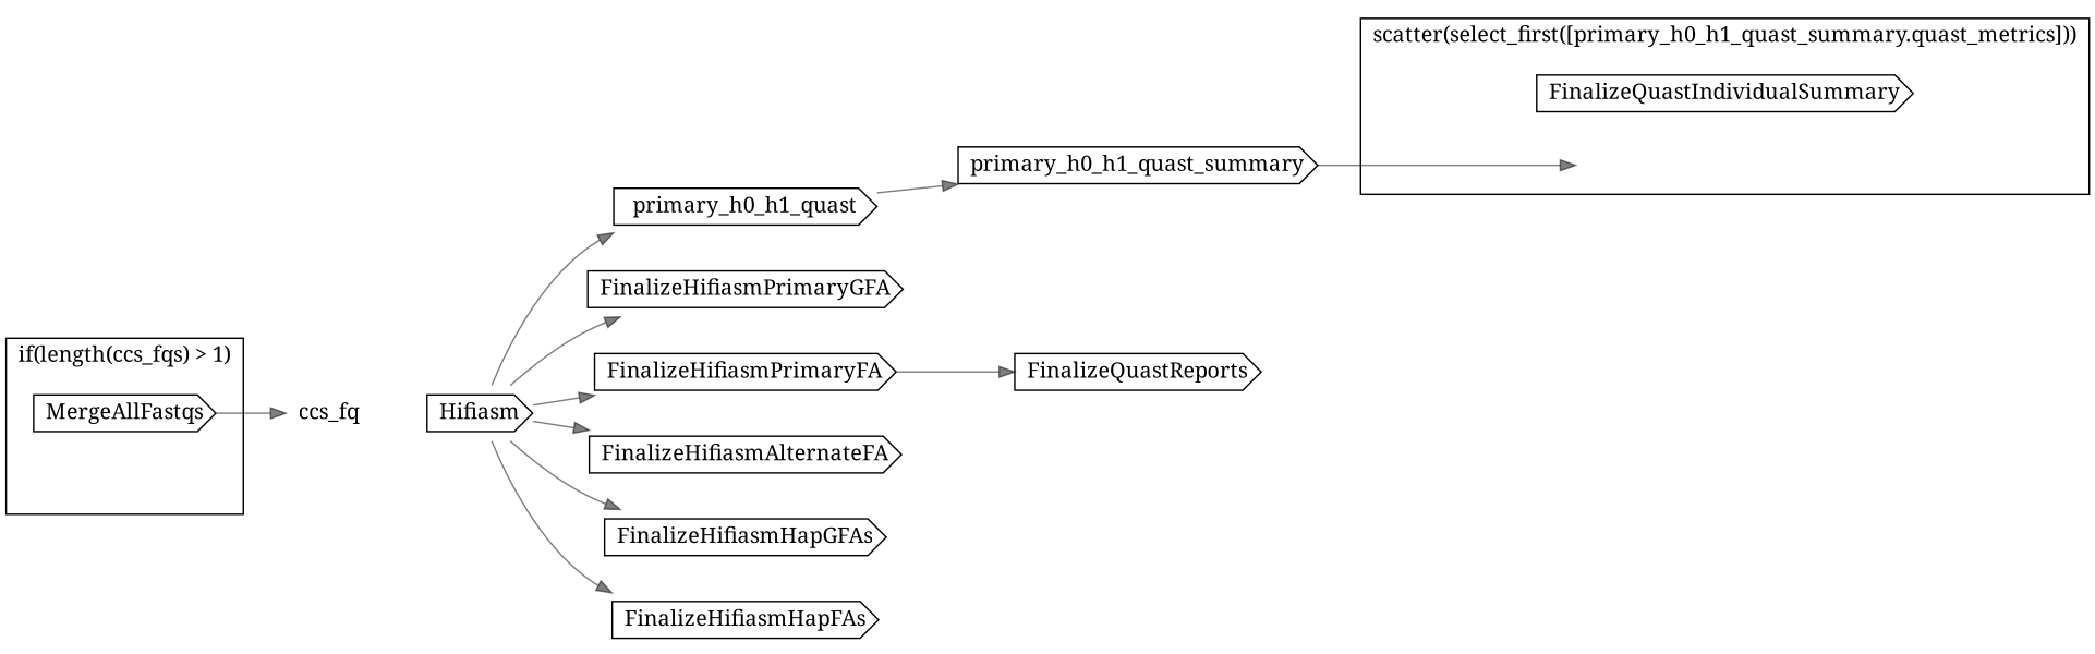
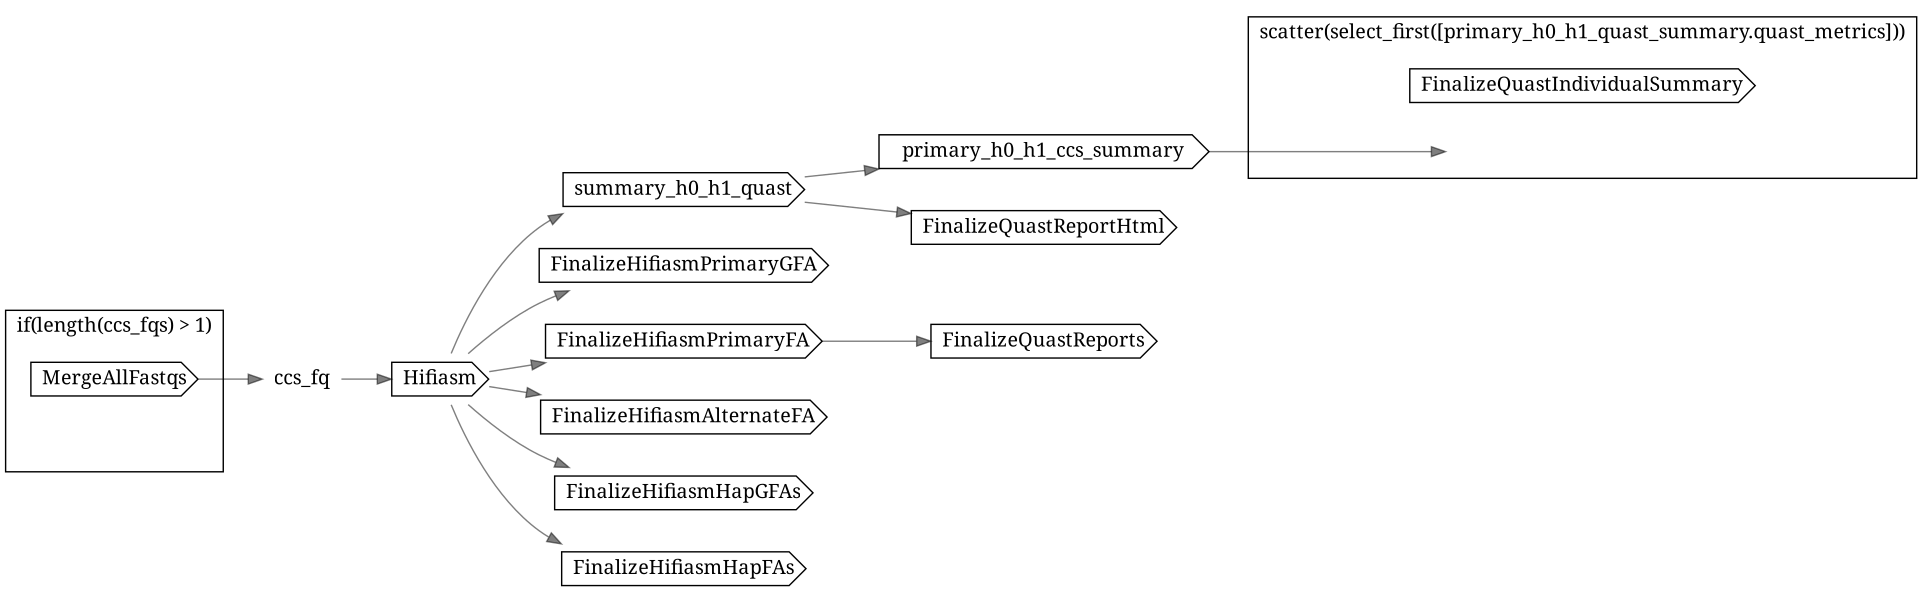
  digraph {
    compound=true
    fontname="Noto Serif"
    rankdir=LR
    node [fontname="Noto Serif" shape=cds]
    edge [color="#00000080" fontname="Noto Serif"]
    n1 [label=MergeAllFastqs]
    "if-L35C5" [height=0 margin=0 style=invis width=0 shape=""]
    n3 [label=FinalizeQuastIndividualSummary]
    "scatter-L86C5-report" [height=0 margin=0 style=invis width=0 shape=""]
    n5 [label=ccs_fq shape=plaintext]
    n6 [label=Hifiasm]
-   n7 [label=primary_h0_h1_quast]
+   n7 [label=summary_h0_h1_quast]
    n8 [label=FinalizeHifiasmPrimaryGFA]
    n9 [label=FinalizeHifiasmPrimaryFA]
    n10 [label=FinalizeHifiasmAlternateFA]
    n11 [label=FinalizeHifiasmHapGFAs]
    n12 [label=FinalizeHifiasmHapFAs]
-   n13 [label=primary_h0_h1_quast_summary]
+   n13 [label=primary_h0_h1_ccs_summary]
+   n14 [label=FinalizeQuastReportHtml]
    n15 [label=FinalizeQuastReports]
    subgraph cluster_1 {
      label="if(length(ccs_fqs) > 1)"
      rank=same
      n1
      "if-L35C5"
    }
    subgraph cluster_2 {
      label="scatter(select_first([primary_h0_h1_quast_summary.quast_metrics]))"
      rank=same
      n3
      "scatter-L86C5-report"
    }
    n1 -> n5
+   n5 -> n6
    n6 -> n7
    n6 -> n8
    n6 -> n9
    n6 -> n10
    n6 -> n11
    n6 -> n12
    n7 -> n13
+   n7 -> n14
    n9 -> n15
    n13 -> "scatter-L86C5-report"
  }
